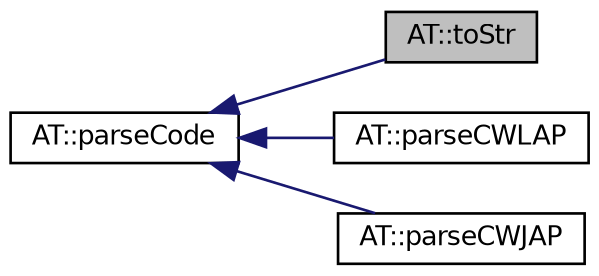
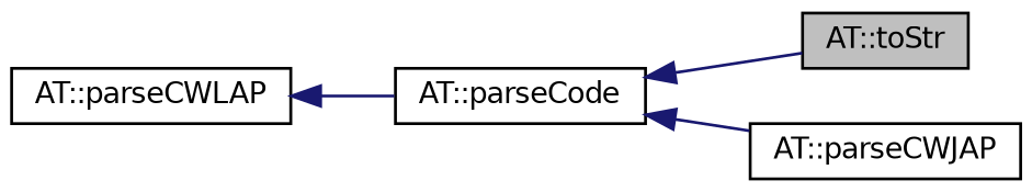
  digraph {
    rankdir=LR
    node [color=black fillcolor=white fontname=Helvetica fontsize=10 shape=record style=filled]
    edge [color=midnightblue dir=back fontname=Helvetica fontsize=10 labelfontname=Helvetica labelfontsize=10 style=solid]
    n1 [fillcolor=grey75 fontcolor=black height=0.2 label="AT::toStr" width=0.4]
    n2 [height=0.2 label="AT::parseCode" width=0.4]
    n3 [height=0.2 label="AT::parseCWLAP" width=0.4]
    n4 [height=0.2 label="AT::parseCWJAP" width=0.4]
    n2 -> n1
-   n2 -> n3
+   n3 -> n2
    n2 -> n4
  }
